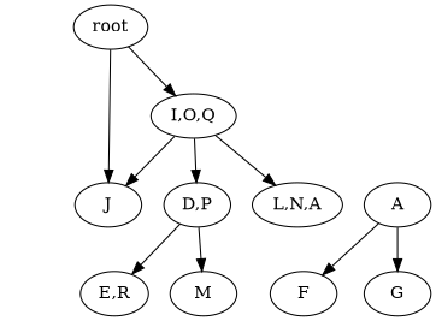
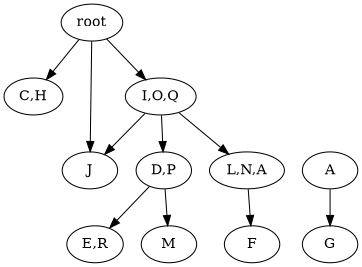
  strict digraph {
    n1 [label=root]
+   n2 [label="C,H"]
    n3 [label="I,O,Q"]
    n4 [label=J]
    n5 [label="D,P"]
    n6 [label="L,N,A"]
    n7 [label=A]
    n8 [label=G]
    n9 [label=F]
    n10 [label="E,R"]
    n11 [label=M]
+   n1 -> n2
    n1 -> n3
    n1 -> n4
    n3 -> n4
    n3 -> n5
    n3 -> n6
    n5 -> n10
    n5 -> n11
    n7 -> n8
-   n7 -> n9
+   n6 -> n9
  }
